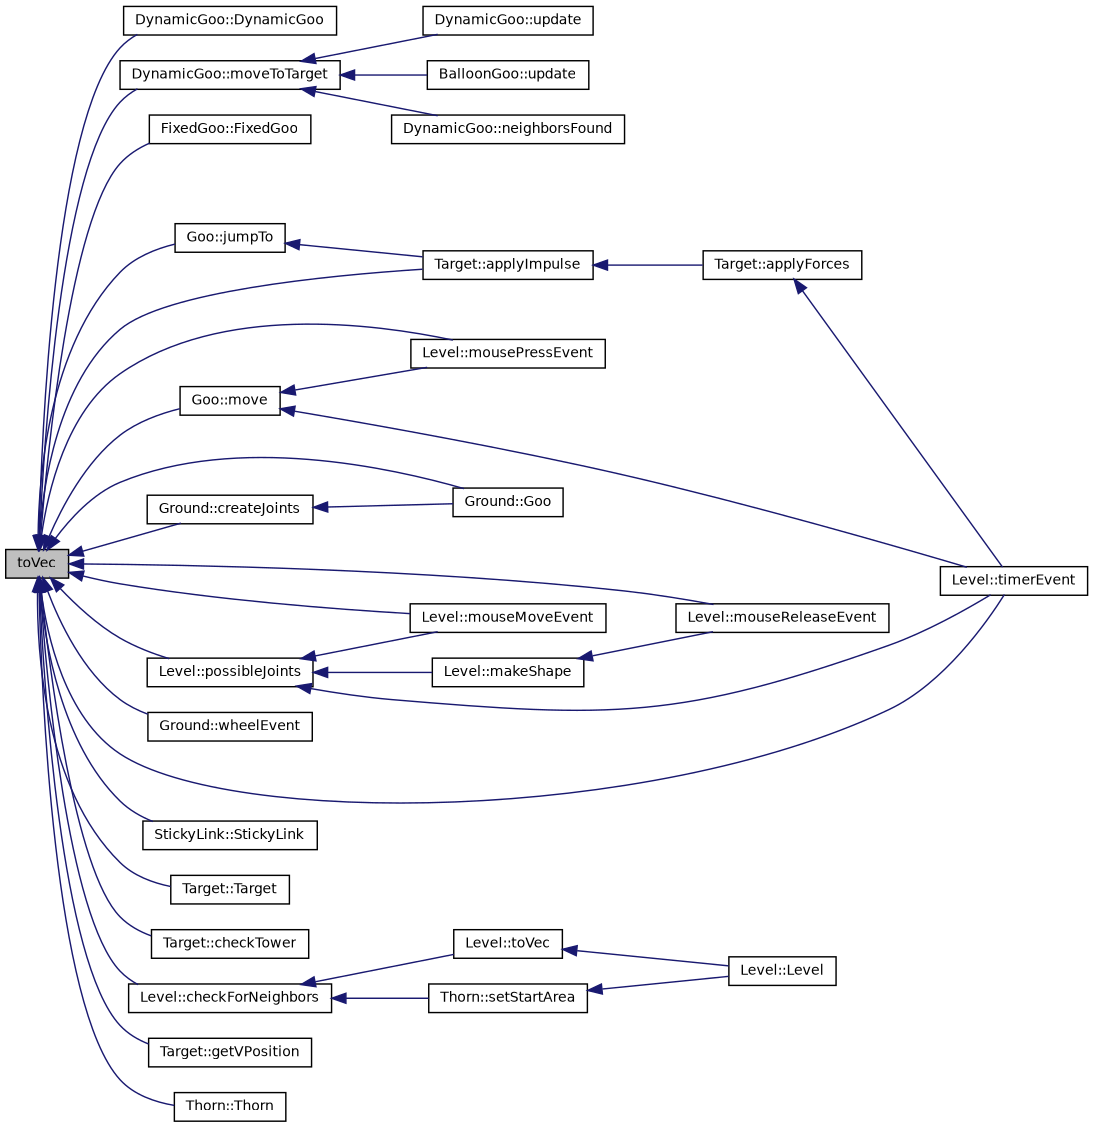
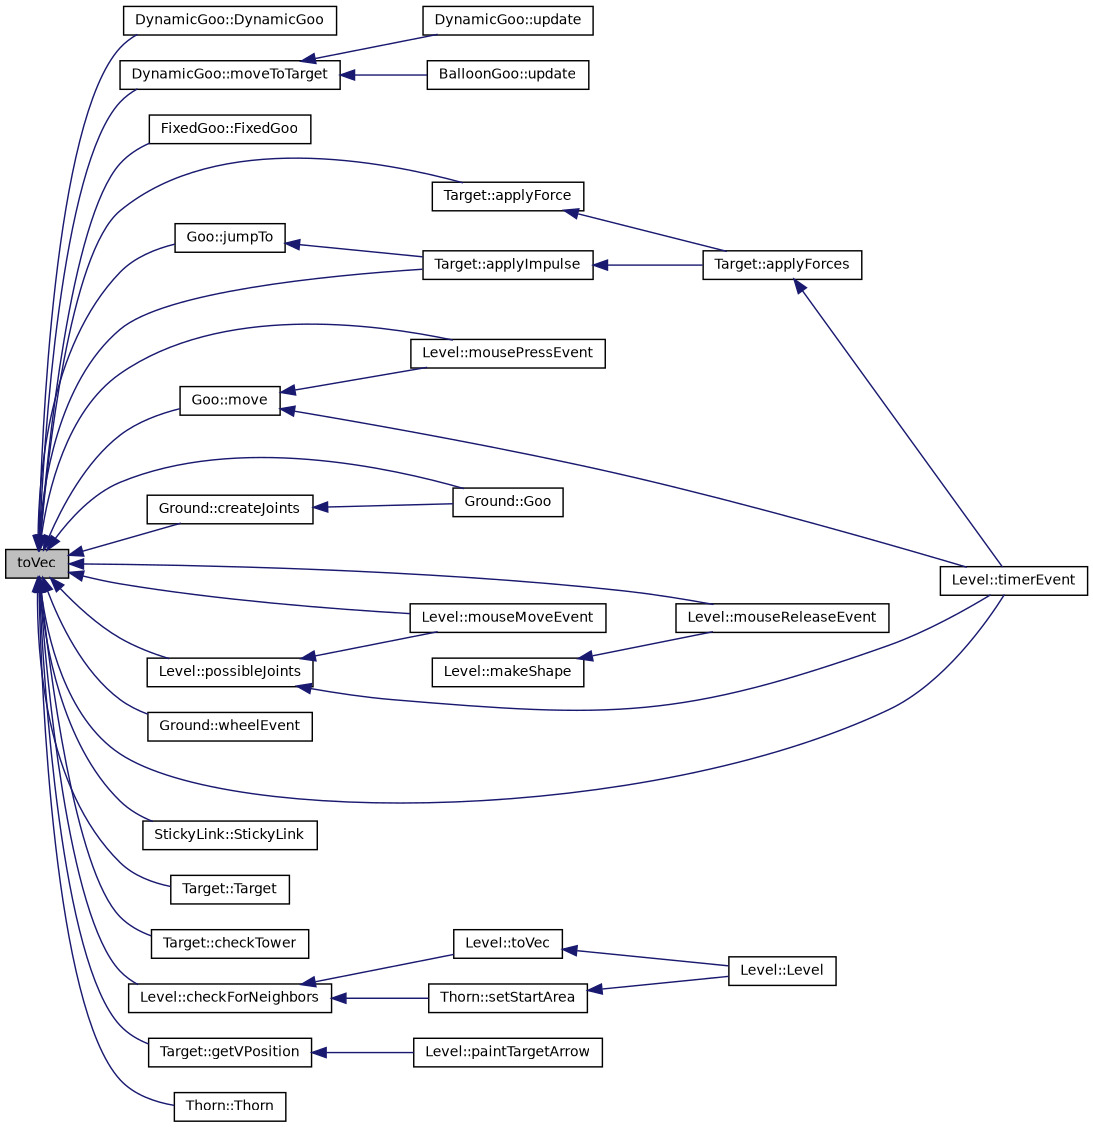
  digraph {
    rankdir=LR
    node [color=black fillcolor=white fontname=Helvetica fontsize=10 shape=record style=filled]
    edge [color=midnightblue dir=back fontname=Helvetica fontsize=10 labelfontname=Helvetica labelfontsize=10 style=solid]
    n1 [fillcolor=grey75 fontcolor=black height=0.2 label=toVec width=0.4]
    n2 [height=0.2 label="DynamicGoo::DynamicGoo" width=0.4]
    n3 [height=0.2 label="DynamicGoo::moveToTarget" width=0.4]
    n4 [height=0.2 label="FixedGoo::FixedGoo" width=0.4]
    n5 [height=0.2 label="Goo::move" width=0.4]
    n6 [height=0.2 label="Level::timerEvent" width=0.4]
    n7 [height=0.2 label="Level::mousePressEvent" width=0.4]
    n8 [height=0.2 label="Goo::jumpTo" width=0.4]
    n9 [height=0.2 label="Target::applyImpulse" width=0.4]
    n10 [height=0.2 label="Ground::Goo" width=0.4]
    n11 [height=0.2 label="Ground::createJoints" width=0.4]
    n12 [height=0.2 label="Level::possibleJoints" width=0.4]
    n13 [height=0.2 label="Level::mouseReleaseEvent" width=0.4]
    n14 [height=0.2 label="Level::mouseMoveEvent" width=0.4]
    n15 [height=0.2 label="Ground::wheelEvent" width=0.4]
    n16 [height=0.2 label="Level::checkForNeighbors" width=0.4]
    n17 [height=0.2 label="StickyLink::StickyLink" width=0.4]
    n18 [height=0.2 label="Target::Target" width=0.4]
    n19 [height=0.2 label="Target::checkTower" width=0.4]
+   n20 [height=0.2 label="Target::applyForce" width=0.4]
    n21 [height=0.2 label="Target::getVPosition" width=0.4]
    n22 [height=0.2 label="Thorn::Thorn" width=0.4]
    n23 [height=0.2 label="BalloonGoo::update" width=0.4]
-   n24 [height=0.2 label="DynamicGoo::neighborsFound" width=0.4]
    n25 [height=0.2 label="DynamicGoo::update" width=0.4]
    n26 [height=0.2 label="Target::applyForces" width=0.4]
    n27 [height=0.2 label="Level::makeShape" width=0.4]
    n28 [height=0.2 label="Thorn::setStartArea" width=0.4]
    n29 [height=0.2 label="Level::toVec" width=0.4]
+   n30 [height=0.2 label="Level::paintTargetArrow" width=0.4]
    n31 [height=0.2 label="Level::Level" width=0.4]
    n1 -> n2
    n1 -> n3
    n1 -> n4
    n1 -> n5
    n1 -> n6
    n1 -> n7
    n1 -> n8
    n1 -> n9
    n1 -> n10
    n1 -> n11
    n1 -> n12
    n1 -> n13
    n1 -> n14
    n1 -> n15
    n1 -> n16
    n1 -> n17
    n1 -> n18
    n1 -> n19
+   n1 -> n20
    n1 -> n21
    n1 -> n22
    n3 -> n23
-   n3 -> n24
    n3 -> n25
    n5 -> n6
    n5 -> n7
    n8 -> n9
    n9 -> n26
    n11 -> n10
    n12 -> n6
    n12 -> n14
-   n12 -> n27
    n16 -> n28
    n16 -> n29
+   n20 -> n26
+   n21 -> n30
    n26 -> n6
    n27 -> n13
    n28 -> n31
    n29 -> n31
  }
